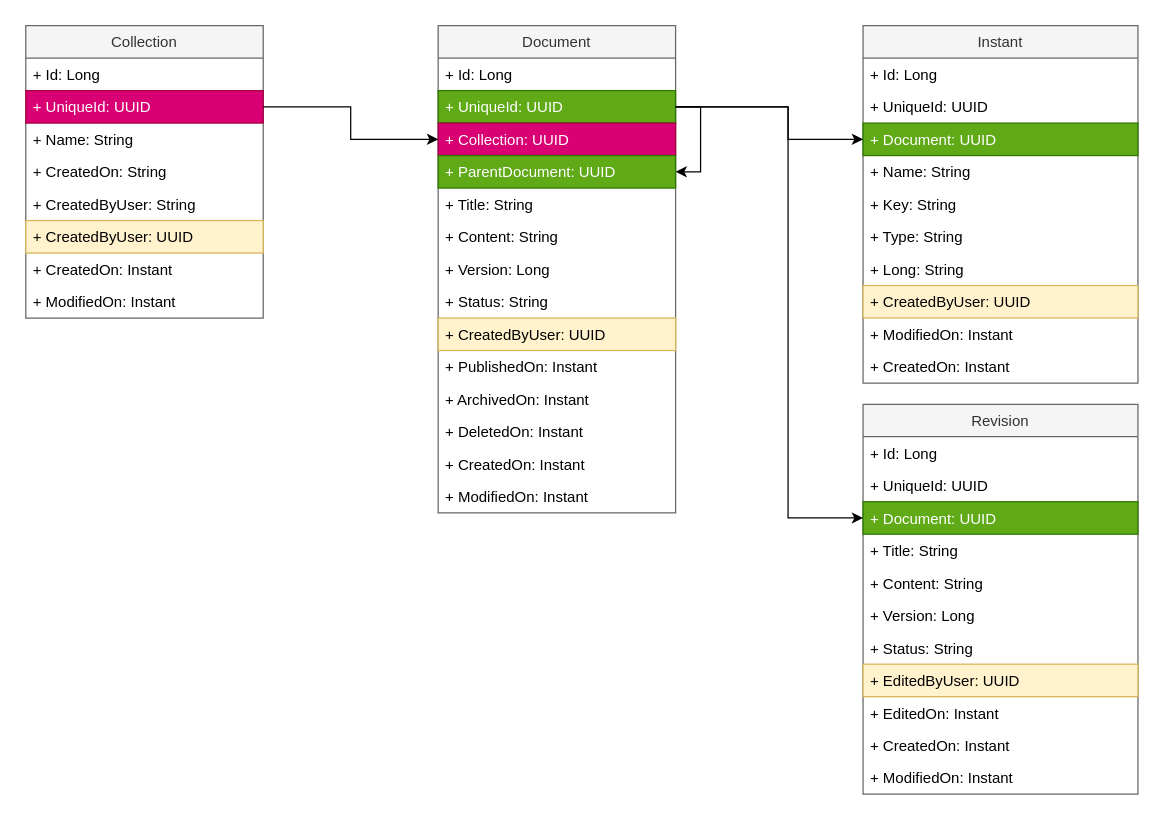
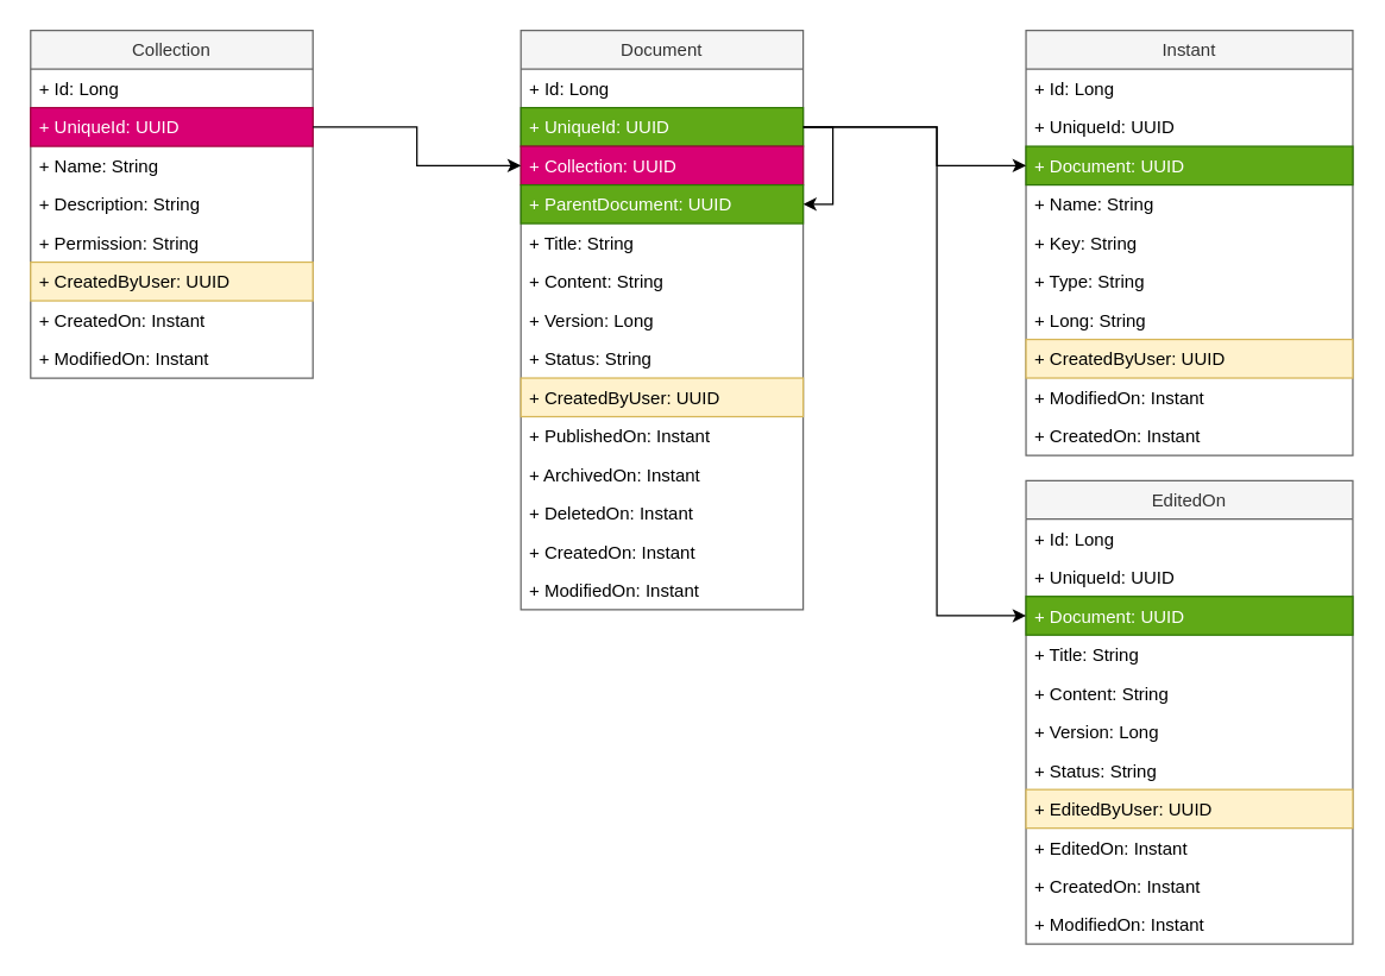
  <mxCell id="0" />
  <mxCell id="1" parent="0" />
  <mxCell id="2" value="Instant" style="swimlane;fontStyle=0;childLayout=stackLayout;horizontal=1;startSize=26;fillColor=#f5f5f5;horizontalStack=0;resizeParent=1;resizeParentMax=0;resizeLast=0;collapsible=1;marginBottom=0;fontColor=#333333;strokeColor=#666666;" parent="1" vertex="1"><mxGeometry x="690" y="20" width="220" height="286" as="geometry" /></mxCell>
  <mxCell id="3" value="+ Id: Long" style="text;strokeColor=none;fillColor=none;align=left;verticalAlign=top;spacingLeft=4;spacingRight=4;overflow=hidden;rotatable=0;points=[[0,0.5],[1,0.5]];portConstraint=eastwest;" parent="2" vertex="1"><mxGeometry y="26" width="220" height="26" as="geometry" /></mxCell>
  <mxCell id="4" value="+ UniqueId: UUID" style="text;strokeColor=none;fillColor=none;align=left;verticalAlign=top;spacingLeft=4;spacingRight=4;overflow=hidden;rotatable=0;points=[[0,0.5],[1,0.5]];portConstraint=eastwest;" parent="2" vertex="1"><mxGeometry y="52" width="220" height="26" as="geometry" /></mxCell>
  <mxCell id="5" value="+ Document: UUID" style="text;strokeColor=#2D7600;fillColor=#60a917;align=left;verticalAlign=top;spacingLeft=4;spacingRight=4;overflow=hidden;rotatable=0;points=[[0,0.5],[1,0.5]];portConstraint=eastwest;fontColor=#ffffff;" parent="2" vertex="1"><mxGeometry y="78" width="220" height="26" as="geometry" /></mxCell>
  <mxCell id="6" value="+ Name: String" style="text;strokeColor=none;fillColor=none;align=left;verticalAlign=top;spacingLeft=4;spacingRight=4;overflow=hidden;rotatable=0;points=[[0,0.5],[1,0.5]];portConstraint=eastwest;" parent="2" vertex="1"><mxGeometry y="104" width="220" height="26" as="geometry" /></mxCell>
  <mxCell id="7" value="+ Key: String" style="text;strokeColor=none;fillColor=none;align=left;verticalAlign=top;spacingLeft=4;spacingRight=4;overflow=hidden;rotatable=0;points=[[0,0.5],[1,0.5]];portConstraint=eastwest;" parent="2" vertex="1"><mxGeometry y="130" width="220" height="26" as="geometry" /></mxCell>
  <mxCell id="8" value="+ Type: String" style="text;strokeColor=none;fillColor=none;align=left;verticalAlign=top;spacingLeft=4;spacingRight=4;overflow=hidden;rotatable=0;points=[[0,0.5],[1,0.5]];portConstraint=eastwest;" parent="2" vertex="1"><mxGeometry y="156" width="220" height="26" as="geometry" /></mxCell>
  <mxCell id="9" value="+ Long: String" style="text;strokeColor=none;fillColor=none;align=left;verticalAlign=top;spacingLeft=4;spacingRight=4;overflow=hidden;rotatable=0;points=[[0,0.5],[1,0.5]];portConstraint=eastwest;" parent="2" vertex="1"><mxGeometry y="182" width="220" height="26" as="geometry" /></mxCell>
  <mxCell id="10" value="+ CreatedByUser: UUID" style="text;align=left;verticalAlign=top;spacingLeft=4;spacingRight=4;overflow=hidden;rotatable=0;points=[[0,0.5],[1,0.5]];portConstraint=eastwest;fillColor=#fff2cc;strokeColor=#d6b656;" parent="2" vertex="1"><mxGeometry y="208" width="220" height="26" as="geometry" /></mxCell>
  <mxCell id="11" value="+ ModifiedOn: Instant" style="text;strokeColor=none;fillColor=none;align=left;verticalAlign=top;spacingLeft=4;spacingRight=4;overflow=hidden;rotatable=0;points=[[0,0.5],[1,0.5]];portConstraint=eastwest;" parent="2" vertex="1"><mxGeometry y="234" width="220" height="26" as="geometry" /></mxCell>
  <mxCell id="12" value="+ CreatedOn: Instant" style="text;strokeColor=none;fillColor=none;align=left;verticalAlign=top;spacingLeft=4;spacingRight=4;overflow=hidden;rotatable=0;points=[[0,0.5],[1,0.5]];portConstraint=eastwest;" parent="2" vertex="1"><mxGeometry y="260" width="220" height="26" as="geometry" /></mxCell>
  <mxCell id="13" value="Document" style="swimlane;fontStyle=0;childLayout=stackLayout;horizontal=1;startSize=26;fillColor=#f5f5f5;horizontalStack=0;resizeParent=1;resizeParentMax=0;resizeLast=0;collapsible=1;marginBottom=0;fontColor=#333333;strokeColor=#666666;" parent="1" vertex="1"><mxGeometry x="350" y="20" width="190" height="390" as="geometry" /></mxCell>
  <mxCell id="14" value="+ Id: Long" style="text;strokeColor=none;fillColor=none;align=left;verticalAlign=top;spacingLeft=4;spacingRight=4;overflow=hidden;rotatable=0;points=[[0,0.5],[1,0.5]];portConstraint=eastwest;" parent="13" vertex="1"><mxGeometry y="26" width="190" height="26" as="geometry" /></mxCell>
  <mxCell id="15" style="edgeStyle=orthogonalEdgeStyle;rounded=0;orthogonalLoop=1;jettySize=auto;html=1;entryX=1;entryY=0.5;entryDx=0;entryDy=0;" parent="13" source="16" target="18" edge="1"><mxGeometry relative="1" as="geometry"><Array as="points"><mxPoint x="210" y="65" /><mxPoint x="210" y="117" /></Array></mxGeometry></mxCell>
  <mxCell id="16" value="+ UniqueId: UUID" style="text;strokeColor=#2D7600;fillColor=#60a917;align=left;verticalAlign=top;spacingLeft=4;spacingRight=4;overflow=hidden;rotatable=0;points=[[0,0.5],[1,0.5]];portConstraint=eastwest;fontColor=#ffffff;" parent="13" vertex="1"><mxGeometry y="52" width="190" height="26" as="geometry" /></mxCell>
  <mxCell id="17" value="+ Collection: UUID" style="text;strokeColor=#A50040;fillColor=#d80073;align=left;verticalAlign=top;spacingLeft=4;spacingRight=4;overflow=hidden;rotatable=0;points=[[0,0.5],[1,0.5]];portConstraint=eastwest;fontColor=#ffffff;" parent="13" vertex="1"><mxGeometry y="78" width="190" height="26" as="geometry" /></mxCell>
  <mxCell id="18" value="+ ParentDocument: UUID" style="text;strokeColor=#2D7600;fillColor=#60a917;align=left;verticalAlign=top;spacingLeft=4;spacingRight=4;overflow=hidden;rotatable=0;points=[[0,0.5],[1,0.5]];portConstraint=eastwest;fontColor=#ffffff;" parent="13" vertex="1"><mxGeometry y="104" width="190" height="26" as="geometry" /></mxCell>
  <mxCell id="19" value="+ Title: String" style="text;strokeColor=none;fillColor=none;align=left;verticalAlign=top;spacingLeft=4;spacingRight=4;overflow=hidden;rotatable=0;points=[[0,0.5],[1,0.5]];portConstraint=eastwest;" parent="13" vertex="1"><mxGeometry y="130" width="190" height="26" as="geometry" /></mxCell>
  <mxCell id="20" value="+ Content: String" style="text;strokeColor=none;fillColor=none;align=left;verticalAlign=top;spacingLeft=4;spacingRight=4;overflow=hidden;rotatable=0;points=[[0,0.5],[1,0.5]];portConstraint=eastwest;" parent="13" vertex="1"><mxGeometry y="156" width="190" height="26" as="geometry" /></mxCell>
  <mxCell id="21" value="+ Version: Long" style="text;strokeColor=none;fillColor=none;align=left;verticalAlign=top;spacingLeft=4;spacingRight=4;overflow=hidden;rotatable=0;points=[[0,0.5],[1,0.5]];portConstraint=eastwest;" parent="13" vertex="1"><mxGeometry y="182" width="190" height="26" as="geometry" /></mxCell>
  <mxCell id="22" value="+ Status: String" style="text;align=left;verticalAlign=top;spacingLeft=4;spacingRight=4;overflow=hidden;rotatable=0;points=[[0,0.5],[1,0.5]];portConstraint=eastwest;" parent="13" vertex="1"><mxGeometry y="208" width="190" height="26" as="geometry" /></mxCell>
  <mxCell id="23" value="+ CreatedByUser: UUID" style="text;align=left;verticalAlign=top;spacingLeft=4;spacingRight=4;overflow=hidden;rotatable=0;points=[[0,0.5],[1,0.5]];portConstraint=eastwest;fillColor=#fff2cc;strokeColor=#d6b656;" parent="13" vertex="1"><mxGeometry y="234" width="190" height="26" as="geometry" /></mxCell>
  <mxCell id="24" value="+ PublishedOn: Instant" style="text;strokeColor=none;fillColor=none;align=left;verticalAlign=top;spacingLeft=4;spacingRight=4;overflow=hidden;rotatable=0;points=[[0,0.5],[1,0.5]];portConstraint=eastwest;" parent="13" vertex="1"><mxGeometry y="260" width="190" height="26" as="geometry" /></mxCell>
  <mxCell id="25" value="+ ArchivedOn: Instant" style="text;strokeColor=none;fillColor=none;align=left;verticalAlign=top;spacingLeft=4;spacingRight=4;overflow=hidden;rotatable=0;points=[[0,0.5],[1,0.5]];portConstraint=eastwest;" parent="13" vertex="1"><mxGeometry y="286" width="190" height="26" as="geometry" /></mxCell>
  <mxCell id="26" value="+ DeletedOn: Instant" style="text;strokeColor=none;fillColor=none;align=left;verticalAlign=top;spacingLeft=4;spacingRight=4;overflow=hidden;rotatable=0;points=[[0,0.5],[1,0.5]];portConstraint=eastwest;" parent="13" vertex="1"><mxGeometry y="312" width="190" height="26" as="geometry" /></mxCell>
  <mxCell id="27" value="+ CreatedOn: Instant" style="text;strokeColor=none;fillColor=none;align=left;verticalAlign=top;spacingLeft=4;spacingRight=4;overflow=hidden;rotatable=0;points=[[0,0.5],[1,0.5]];portConstraint=eastwest;" parent="13" vertex="1"><mxGeometry y="338" width="190" height="26" as="geometry" /></mxCell>
  <mxCell id="28" value="+ ModifiedOn: Instant" style="text;strokeColor=none;fillColor=none;align=left;verticalAlign=top;spacingLeft=4;spacingRight=4;overflow=hidden;rotatable=0;points=[[0,0.5],[1,0.5]];portConstraint=eastwest;" parent="13" vertex="1"><mxGeometry y="364" width="190" height="26" as="geometry" /></mxCell>
  <mxCell id="29" value="Collection" style="swimlane;fontStyle=0;childLayout=stackLayout;horizontal=1;startSize=26;fillColor=#f5f5f5;horizontalStack=0;resizeParent=1;resizeParentMax=0;resizeLast=0;collapsible=1;marginBottom=0;fontColor=#333333;strokeColor=#666666;" parent="1" vertex="1"><mxGeometry x="20" y="20" width="190" height="234" as="geometry" /></mxCell>
  <mxCell id="30" value="+ Id: Long" style="text;strokeColor=none;fillColor=none;align=left;verticalAlign=top;spacingLeft=4;spacingRight=4;overflow=hidden;rotatable=0;points=[[0,0.5],[1,0.5]];portConstraint=eastwest;" parent="29" vertex="1"><mxGeometry y="26" width="190" height="26" as="geometry" /></mxCell>
  <mxCell id="31" value="+ UniqueId: UUID" style="text;strokeColor=#A50040;fillColor=#d80073;align=left;verticalAlign=top;spacingLeft=4;spacingRight=4;overflow=hidden;rotatable=0;points=[[0,0.5],[1,0.5]];portConstraint=eastwest;fontColor=#ffffff;" parent="29" vertex="1"><mxGeometry y="52" width="190" height="26" as="geometry" /></mxCell>
  <mxCell id="32" value="+ Name: String" style="text;strokeColor=none;fillColor=none;align=left;verticalAlign=top;spacingLeft=4;spacingRight=4;overflow=hidden;rotatable=0;points=[[0,0.5],[1,0.5]];portConstraint=eastwest;" parent="29" vertex="1"><mxGeometry y="78" width="190" height="26" as="geometry" /></mxCell>
- <mxCell id="33" value="+ CreatedOn: String" style="text;strokeColor=none;fillColor=none;align=left;verticalAlign=top;spacingLeft=4;spacingRight=4;overflow=hidden;rotatable=0;points=[[0,0.5],[1,0.5]];portConstraint=eastwest;" parent="29" vertex="1"><mxGeometry y="104" width="190" height="26" as="geometry" /></mxCell>
- <mxCell id="34" value="+ CreatedByUser: String" style="text;align=left;verticalAlign=top;spacingLeft=4;spacingRight=4;overflow=hidden;rotatable=0;points=[[0,0.5],[1,0.5]];portConstraint=eastwest;" parent="29" vertex="1"><mxGeometry y="130" width="190" height="26" as="geometry" /></mxCell>
+ <mxCell id="33" value="+ Description: String" style="text;strokeColor=none;fillColor=none;align=left;verticalAlign=top;spacingLeft=4;spacingRight=4;overflow=hidden;rotatable=0;points=[[0,0.5],[1,0.5]];portConstraint=eastwest;" parent="29" vertex="1"><mxGeometry y="104" width="190" height="26" as="geometry" /></mxCell>
+ <mxCell id="34" value="+ Permission: String" style="text;align=left;verticalAlign=top;spacingLeft=4;spacingRight=4;overflow=hidden;rotatable=0;points=[[0,0.5],[1,0.5]];portConstraint=eastwest;" parent="29" vertex="1"><mxGeometry y="130" width="190" height="26" as="geometry" /></mxCell>
  <mxCell id="35" value="+ CreatedByUser: UUID" style="text;align=left;verticalAlign=top;spacingLeft=4;spacingRight=4;overflow=hidden;rotatable=0;points=[[0,0.5],[1,0.5]];portConstraint=eastwest;fillColor=#fff2cc;strokeColor=#d6b656;" parent="29" vertex="1"><mxGeometry y="156" width="190" height="26" as="geometry" /></mxCell>
  <mxCell id="36" value="+ CreatedOn: Instant" style="text;strokeColor=none;fillColor=none;align=left;verticalAlign=top;spacingLeft=4;spacingRight=4;overflow=hidden;rotatable=0;points=[[0,0.5],[1,0.5]];portConstraint=eastwest;" parent="29" vertex="1"><mxGeometry y="182" width="190" height="26" as="geometry" /></mxCell>
  <mxCell id="37" value="+ ModifiedOn: Instant" style="text;strokeColor=none;fillColor=none;align=left;verticalAlign=top;spacingLeft=4;spacingRight=4;overflow=hidden;rotatable=0;points=[[0,0.5],[1,0.5]];portConstraint=eastwest;" parent="29" vertex="1"><mxGeometry y="208" width="190" height="26" as="geometry" /></mxCell>
- <mxCell id="38" value="Revision" style="swimlane;fontStyle=0;childLayout=stackLayout;horizontal=1;startSize=26;fillColor=#f5f5f5;horizontalStack=0;resizeParent=1;resizeParentMax=0;resizeLast=0;collapsible=1;marginBottom=0;fontColor=#333333;strokeColor=#666666;" parent="1" vertex="1"><mxGeometry x="690" y="323" width="220" height="312" as="geometry" /></mxCell>
+ <mxCell id="38" value="EditedOn" style="swimlane;fontStyle=0;childLayout=stackLayout;horizontal=1;startSize=26;fillColor=#f5f5f5;horizontalStack=0;resizeParent=1;resizeParentMax=0;resizeLast=0;collapsible=1;marginBottom=0;fontColor=#333333;strokeColor=#666666;" parent="1" vertex="1"><mxGeometry x="690" y="323" width="220" height="312" as="geometry" /></mxCell>
  <mxCell id="39" value="+ Id: Long" style="text;strokeColor=none;fillColor=none;align=left;verticalAlign=top;spacingLeft=4;spacingRight=4;overflow=hidden;rotatable=0;points=[[0,0.5],[1,0.5]];portConstraint=eastwest;" parent="38" vertex="1"><mxGeometry y="26" width="220" height="26" as="geometry" /></mxCell>
  <mxCell id="40" value="+ UniqueId: UUID" style="text;strokeColor=none;fillColor=none;align=left;verticalAlign=top;spacingLeft=4;spacingRight=4;overflow=hidden;rotatable=0;points=[[0,0.5],[1,0.5]];portConstraint=eastwest;" parent="38" vertex="1"><mxGeometry y="52" width="220" height="26" as="geometry" /></mxCell>
  <mxCell id="41" value="+ Document: UUID" style="text;strokeColor=#2D7600;fillColor=#60a917;align=left;verticalAlign=top;spacingLeft=4;spacingRight=4;overflow=hidden;rotatable=0;points=[[0,0.5],[1,0.5]];portConstraint=eastwest;fontColor=#ffffff;" parent="38" vertex="1"><mxGeometry y="78" width="220" height="26" as="geometry" /></mxCell>
  <mxCell id="42" value="+ Title: String" style="text;strokeColor=none;fillColor=none;align=left;verticalAlign=top;spacingLeft=4;spacingRight=4;overflow=hidden;rotatable=0;points=[[0,0.5],[1,0.5]];portConstraint=eastwest;" parent="38" vertex="1"><mxGeometry y="104" width="220" height="26" as="geometry" /></mxCell>
  <mxCell id="43" value="+ Content: String" style="text;strokeColor=none;fillColor=none;align=left;verticalAlign=top;spacingLeft=4;spacingRight=4;overflow=hidden;rotatable=0;points=[[0,0.5],[1,0.5]];portConstraint=eastwest;" parent="38" vertex="1"><mxGeometry y="130" width="220" height="26" as="geometry" /></mxCell>
  <mxCell id="44" value="+ Version: Long" style="text;strokeColor=none;fillColor=none;align=left;verticalAlign=top;spacingLeft=4;spacingRight=4;overflow=hidden;rotatable=0;points=[[0,0.5],[1,0.5]];portConstraint=eastwest;" parent="38" vertex="1"><mxGeometry y="156" width="220" height="26" as="geometry" /></mxCell>
  <mxCell id="45" value="+ Status: String" style="text;align=left;verticalAlign=top;spacingLeft=4;spacingRight=4;overflow=hidden;rotatable=0;points=[[0,0.5],[1,0.5]];portConstraint=eastwest;" parent="38" vertex="1"><mxGeometry y="182" width="220" height="26" as="geometry" /></mxCell>
  <mxCell id="46" value="+ EditedByUser: UUID" style="text;align=left;verticalAlign=top;spacingLeft=4;spacingRight=4;overflow=hidden;rotatable=0;points=[[0,0.5],[1,0.5]];portConstraint=eastwest;fillColor=#fff2cc;strokeColor=#d6b656;" parent="38" vertex="1"><mxGeometry y="208" width="220" height="26" as="geometry" /></mxCell>
  <mxCell id="47" value="+ EditedOn: Instant" style="text;strokeColor=none;fillColor=none;align=left;verticalAlign=top;spacingLeft=4;spacingRight=4;overflow=hidden;rotatable=0;points=[[0,0.5],[1,0.5]];portConstraint=eastwest;" parent="38" vertex="1"><mxGeometry y="234" width="220" height="26" as="geometry" /></mxCell>
  <mxCell id="48" value="+ CreatedOn: Instant" style="text;strokeColor=none;fillColor=none;align=left;verticalAlign=top;spacingLeft=4;spacingRight=4;overflow=hidden;rotatable=0;points=[[0,0.5],[1,0.5]];portConstraint=eastwest;" parent="38" vertex="1"><mxGeometry y="260" width="220" height="26" as="geometry" /></mxCell>
  <mxCell id="49" value="+ ModifiedOn: Instant" style="text;strokeColor=none;fillColor=none;align=left;verticalAlign=top;spacingLeft=4;spacingRight=4;overflow=hidden;rotatable=0;points=[[0,0.5],[1,0.5]];portConstraint=eastwest;" parent="38" vertex="1"><mxGeometry y="286" width="220" height="26" as="geometry" /></mxCell>
  <mxCell id="50" style="edgeStyle=orthogonalEdgeStyle;rounded=0;orthogonalLoop=1;jettySize=auto;html=1;entryX=0;entryY=0.5;entryDx=0;entryDy=0;exitX=1;exitY=0.5;exitDx=0;exitDy=0;" parent="1" source="16" target="41" edge="1"><mxGeometry relative="1" as="geometry"><Array as="points"><mxPoint x="630" y="85" /><mxPoint x="630" y="414" /></Array></mxGeometry></mxCell>
  <mxCell id="51" style="edgeStyle=orthogonalEdgeStyle;rounded=0;orthogonalLoop=1;jettySize=auto;html=1;entryX=0;entryY=0.5;entryDx=0;entryDy=0;" parent="1" source="31" target="17" edge="1"><mxGeometry relative="1" as="geometry" /></mxCell>
  <mxCell id="52" style="edgeStyle=orthogonalEdgeStyle;rounded=0;orthogonalLoop=1;jettySize=auto;html=1;entryX=0;entryY=0.5;entryDx=0;entryDy=0;" parent="1" source="16" target="5" edge="1"><mxGeometry relative="1" as="geometry"><Array as="points"><mxPoint x="630" y="85" /><mxPoint x="630" y="111" /></Array></mxGeometry></mxCell>
